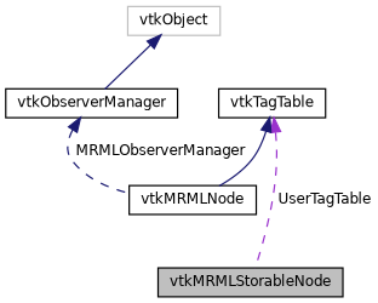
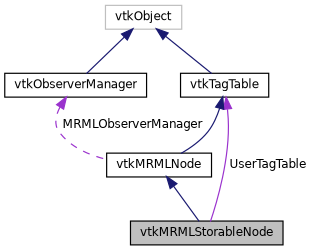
  digraph {
    node [color=black fontname=Helvetica fontsize=10 shape=record]
    edge [color=midnightblue dir=back fontname=Helvetica fontsize=10 labelfontname=Helvetica labelfontsize=10 style=solid]
    n1 [fillcolor=grey75 fontcolor=black height=0.2 label=vtkMRMLStorableNode style=filled width=0.4]
    n2 [height=0.2 label=vtkMRMLNode width=0.4]
    n3 [color=grey75 height=0.2 label=vtkObject width=0.4]
    n4 [height=0.2 label=vtkObserverManager width=0.4]
    n5 [height=0.2 label=vtkTagTable width=0.4]
+   n2 -> n1
    n3 -> n4
-   n4 -> n2 [label=" MRMLObserverManager" style=dashed]
-   n5 -> n1 [color=darkorchid3 label=" UserTagTable" style=dashed]
+   n3 -> n5
+   n4 -> n2 [color=darkorchid3 label=" MRMLObserverManager" style=dashed]
+   n5 -> n1 [color=darkorchid3 label=" UserTagTable"]
    n5 -> n2
  }
